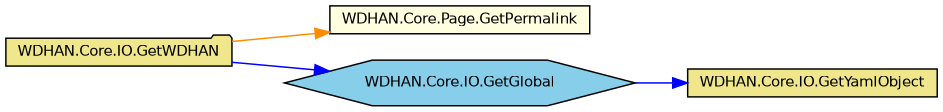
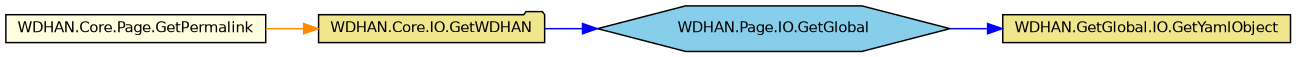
  digraph {
    fontname="DejaVu Sans"
    rankdir=LR
    node [color=black fillcolor=khaki fontname="DejaVu Sans" fontsize=10 shape=box style=filled]
    edge [color=blue fontname="DejaVu Sans" fontsize=10 labelfontname=Helvetica labelfontsize=10 style=solid]
    n1 [fillcolor=lightyellow fontcolor=black height=0.2 label="WDHAN.Core.Page.GetPermalink" width=0.4]
    n2 [height=0.2 label="WDHAN.Core.IO.GetWDHAN" shape=folder width=0.4]
-   n3 [fillcolor=skyblue height=0.2 label="WDHAN.Core.IO.GetGlobal" shape=hexagon width=0.4]
-   n4 [height=0.2 label="WDHAN.Core.IO.GetYamlObject" width=0.4]
-   n2 -> n1 [color=darkorange]
+   n3 [fillcolor=skyblue height=0.2 label="WDHAN.Page.IO.GetGlobal" shape=hexagon width=0.4]
+   n4 [height=0.2 label="WDHAN.GetGlobal.IO.GetYamlObject" width=0.4]
+   n1 -> n2 [color=darkorange]
    n2 -> n3
    n3 -> n4
  }
